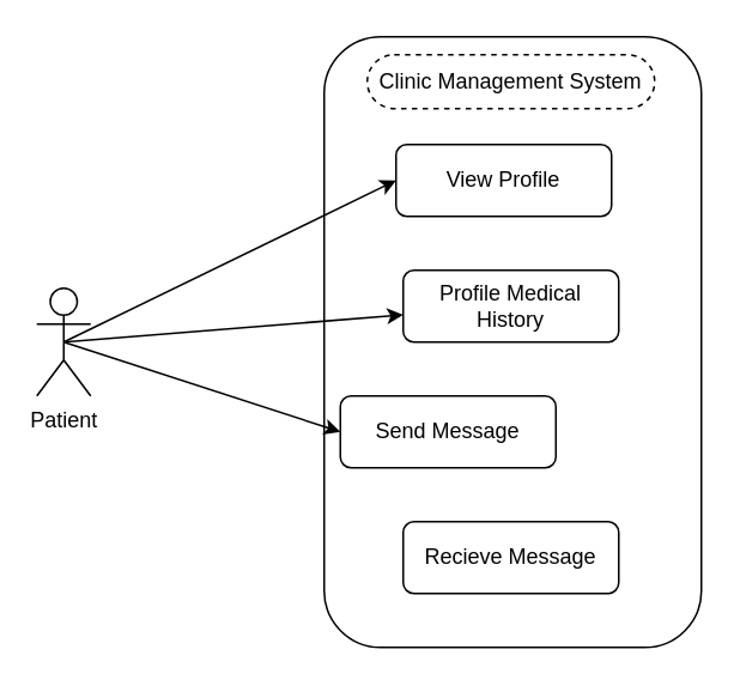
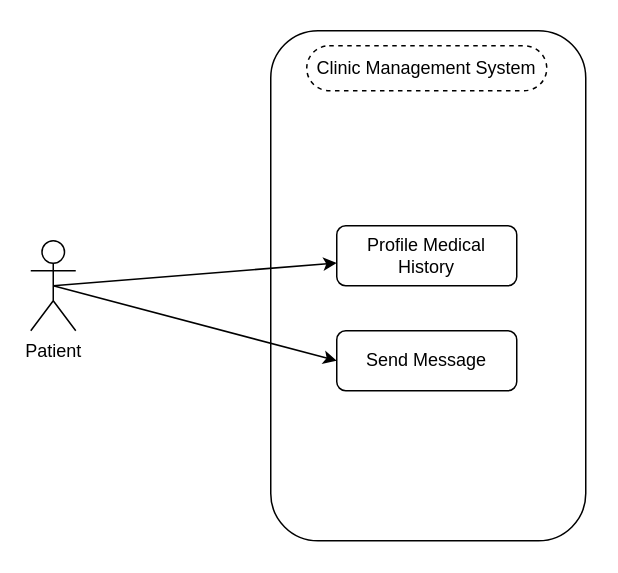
  <mxCell id="0" />
  <mxCell id="1" parent="0" />
- <mxCell id="2" style="rounded=0;orthogonalLoop=1;jettySize=auto;html=1;exitX=0.5;exitY=0.5;exitDx=0;exitDy=0;exitPerimeter=0;entryX=0;entryY=0.5;entryDx=0;entryDy=0;" edge="1" parent="1" source="5" target="7"><mxGeometry relative="1" as="geometry" /></mxCell>
  <mxCell id="3" style="rounded=0;orthogonalLoop=1;jettySize=auto;html=1;exitX=0.5;exitY=0.5;exitDx=0;exitDy=0;exitPerimeter=0;" edge="1" parent="1" source="5" target="8"><mxGeometry relative="1" as="geometry" /></mxCell>
  <mxCell id="4" style="rounded=0;orthogonalLoop=1;jettySize=auto;html=1;exitX=0.5;exitY=0.5;exitDx=0;exitDy=0;exitPerimeter=0;entryX=0;entryY=0.5;entryDx=0;entryDy=0;" edge="1" parent="1" source="5" target="9"><mxGeometry relative="1" as="geometry" /></mxCell>
  <mxCell id="5" value="Patient" style="shape=umlActor;verticalLabelPosition=bottom;verticalAlign=top;html=1;outlineConnect=0;" vertex="1" parent="1"><mxGeometry x="20" y="160" width="30" height="60" as="geometry" /></mxCell>
  <mxCell id="6" value="" style="rounded=1;whiteSpace=wrap;html=1;fillColor=none;" vertex="1" parent="1"><mxGeometry x="180" y="20" width="210" height="340" as="geometry" /></mxCell>
- <mxCell id="7" value="View Profile" style="rounded=1;whiteSpace=wrap;html=1;" vertex="1" parent="1"><mxGeometry x="220" y="80" width="120" height="40" as="geometry" /></mxCell>
  <mxCell id="8" value="Profile Medical History" style="rounded=1;whiteSpace=wrap;html=1;" vertex="1" parent="1"><mxGeometry x="224" y="150" width="120" height="40" as="geometry" /></mxCell>
- <mxCell id="9" value="Send Message" style="rounded=1;whiteSpace=wrap;html=1;" vertex="1" parent="1"><mxGeometry x="189" y="220" width="120" height="40" as="geometry" /></mxCell>
- <mxCell id="10" value="Recieve Message" style="rounded=1;whiteSpace=wrap;html=1;" vertex="1" parent="1"><mxGeometry x="224" y="290" width="120" height="40" as="geometry" /></mxCell>
+ <mxCell id="9" value="Send Message" style="rounded=1;whiteSpace=wrap;html=1;" vertex="1" parent="1"><mxGeometry x="224" y="220" width="120" height="40" as="geometry" /></mxCell>
  <mxCell id="11" value="Clinic Management System" style="rounded=1;whiteSpace=wrap;html=1;dashed=1;arcSize=50;" vertex="1" parent="1"><mxGeometry x="204" y="30" width="160" height="30" as="geometry" /></mxCell>
